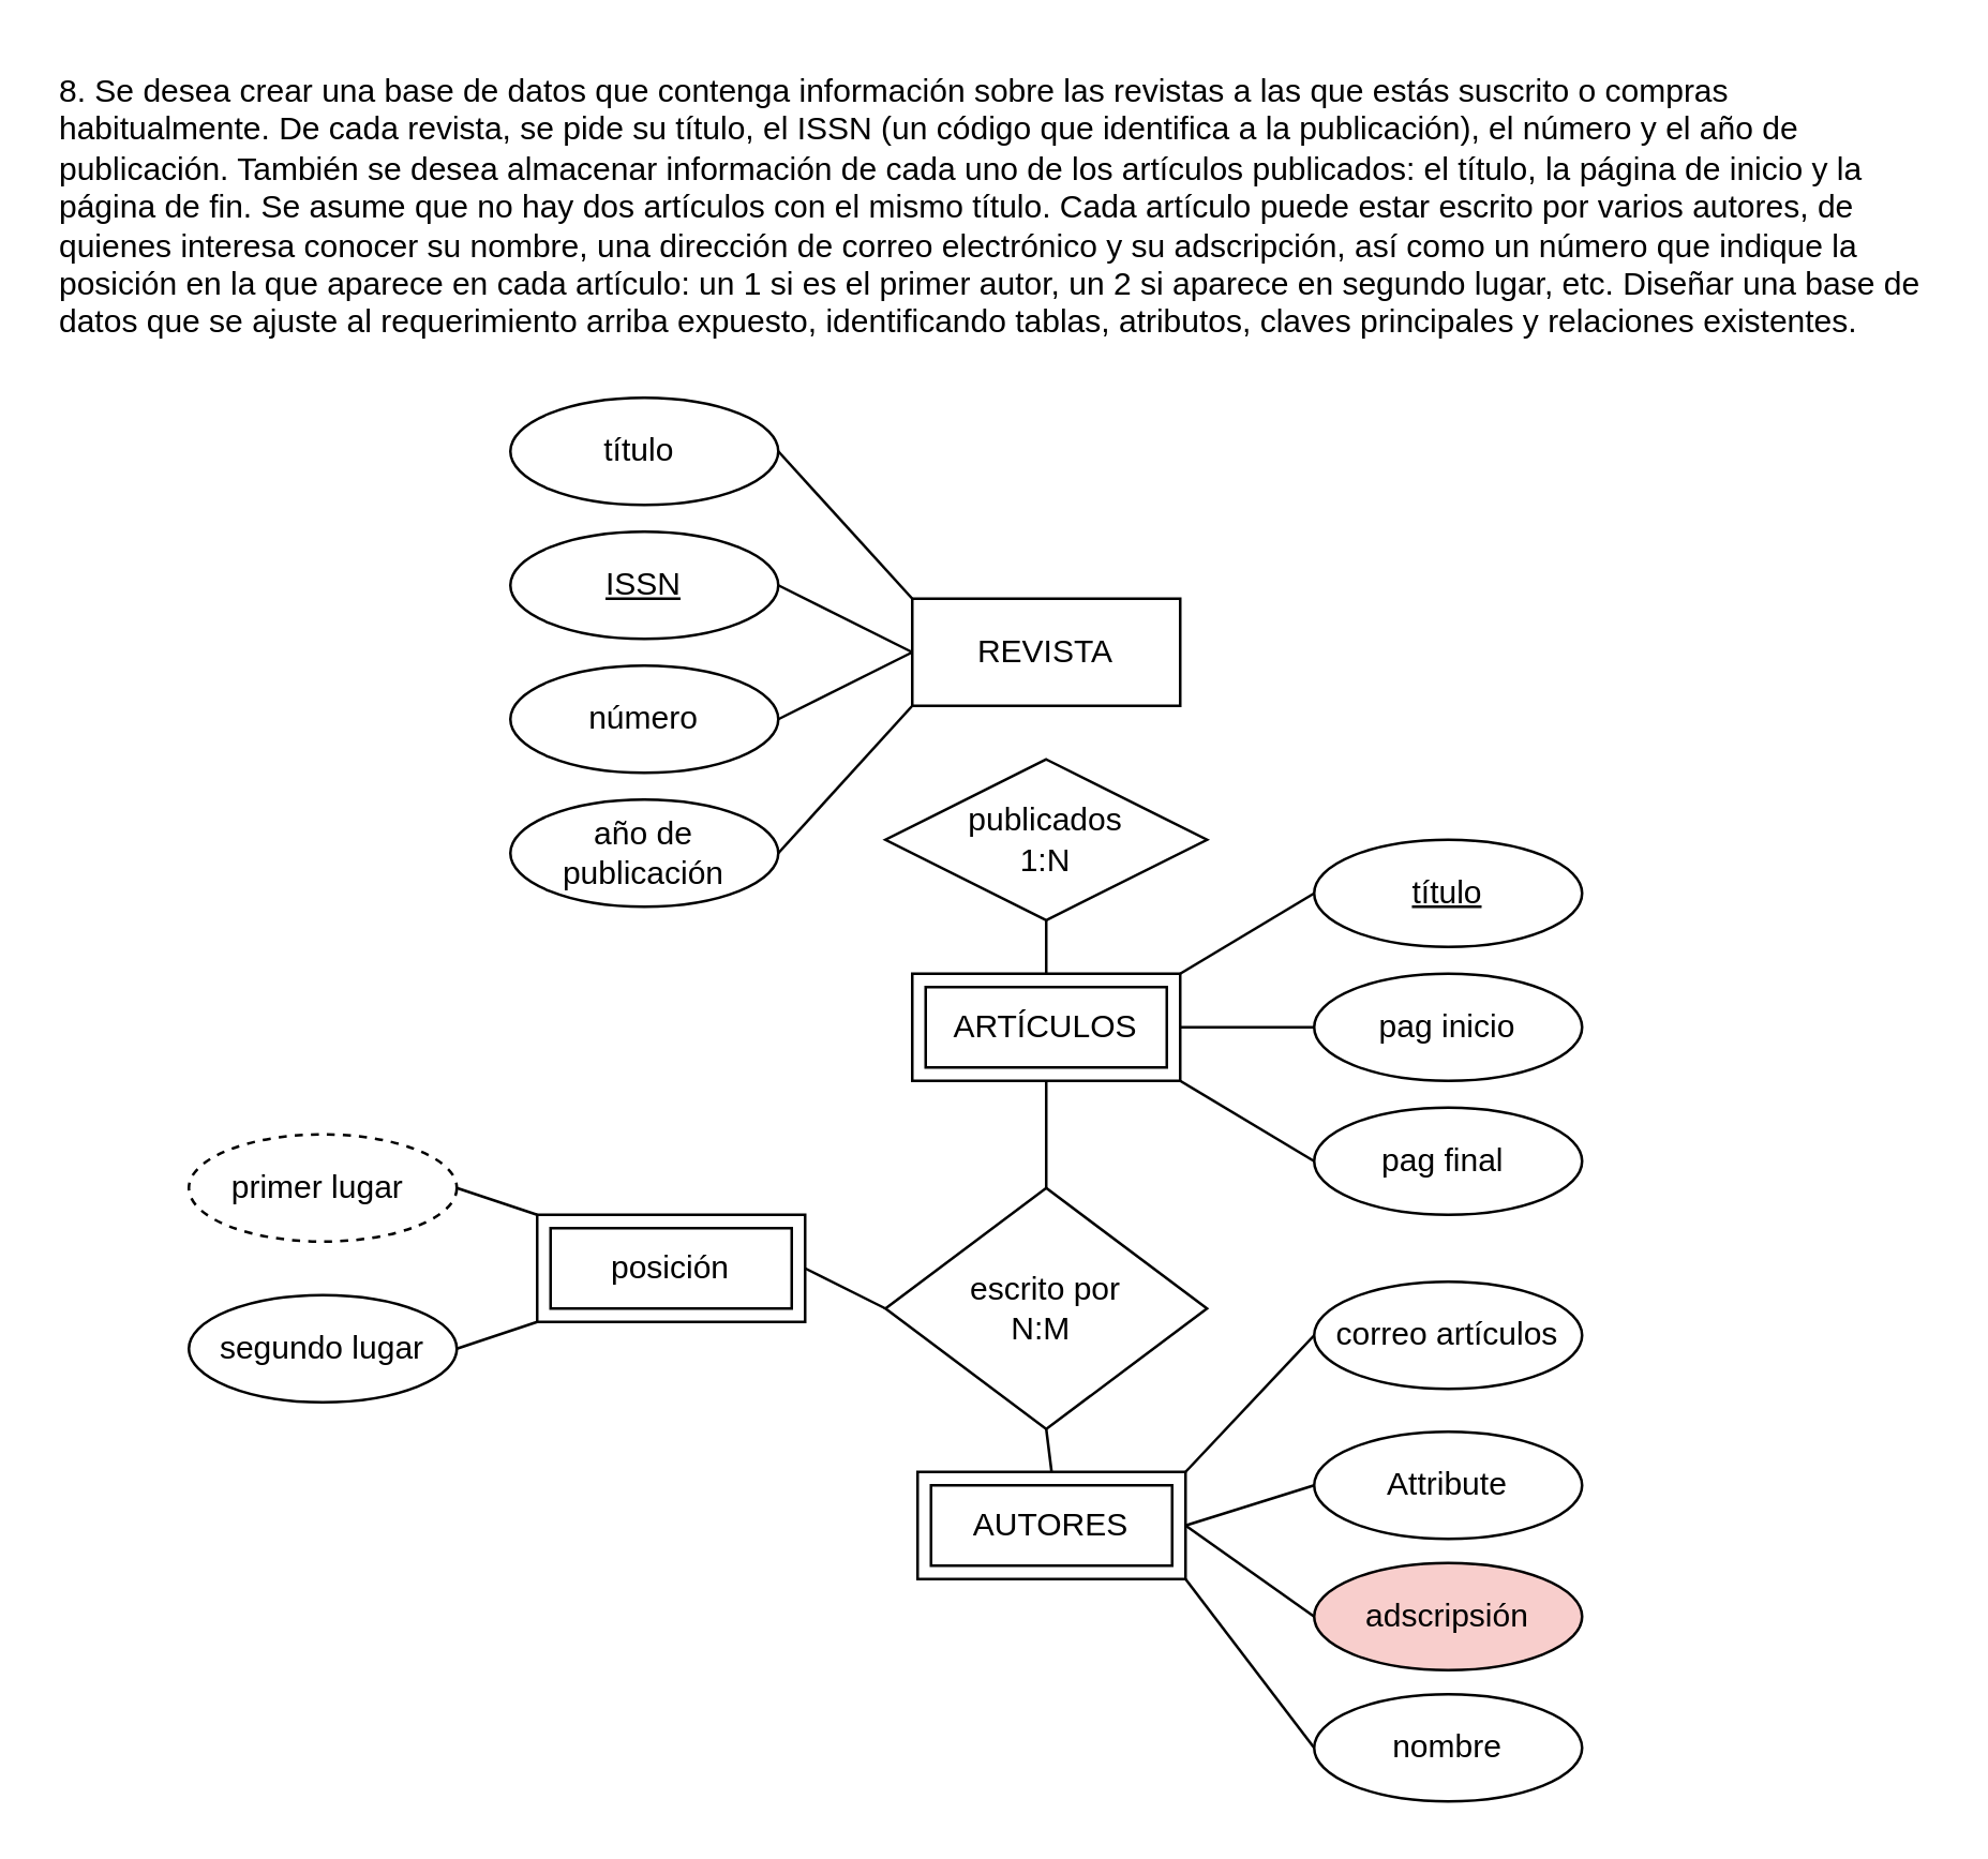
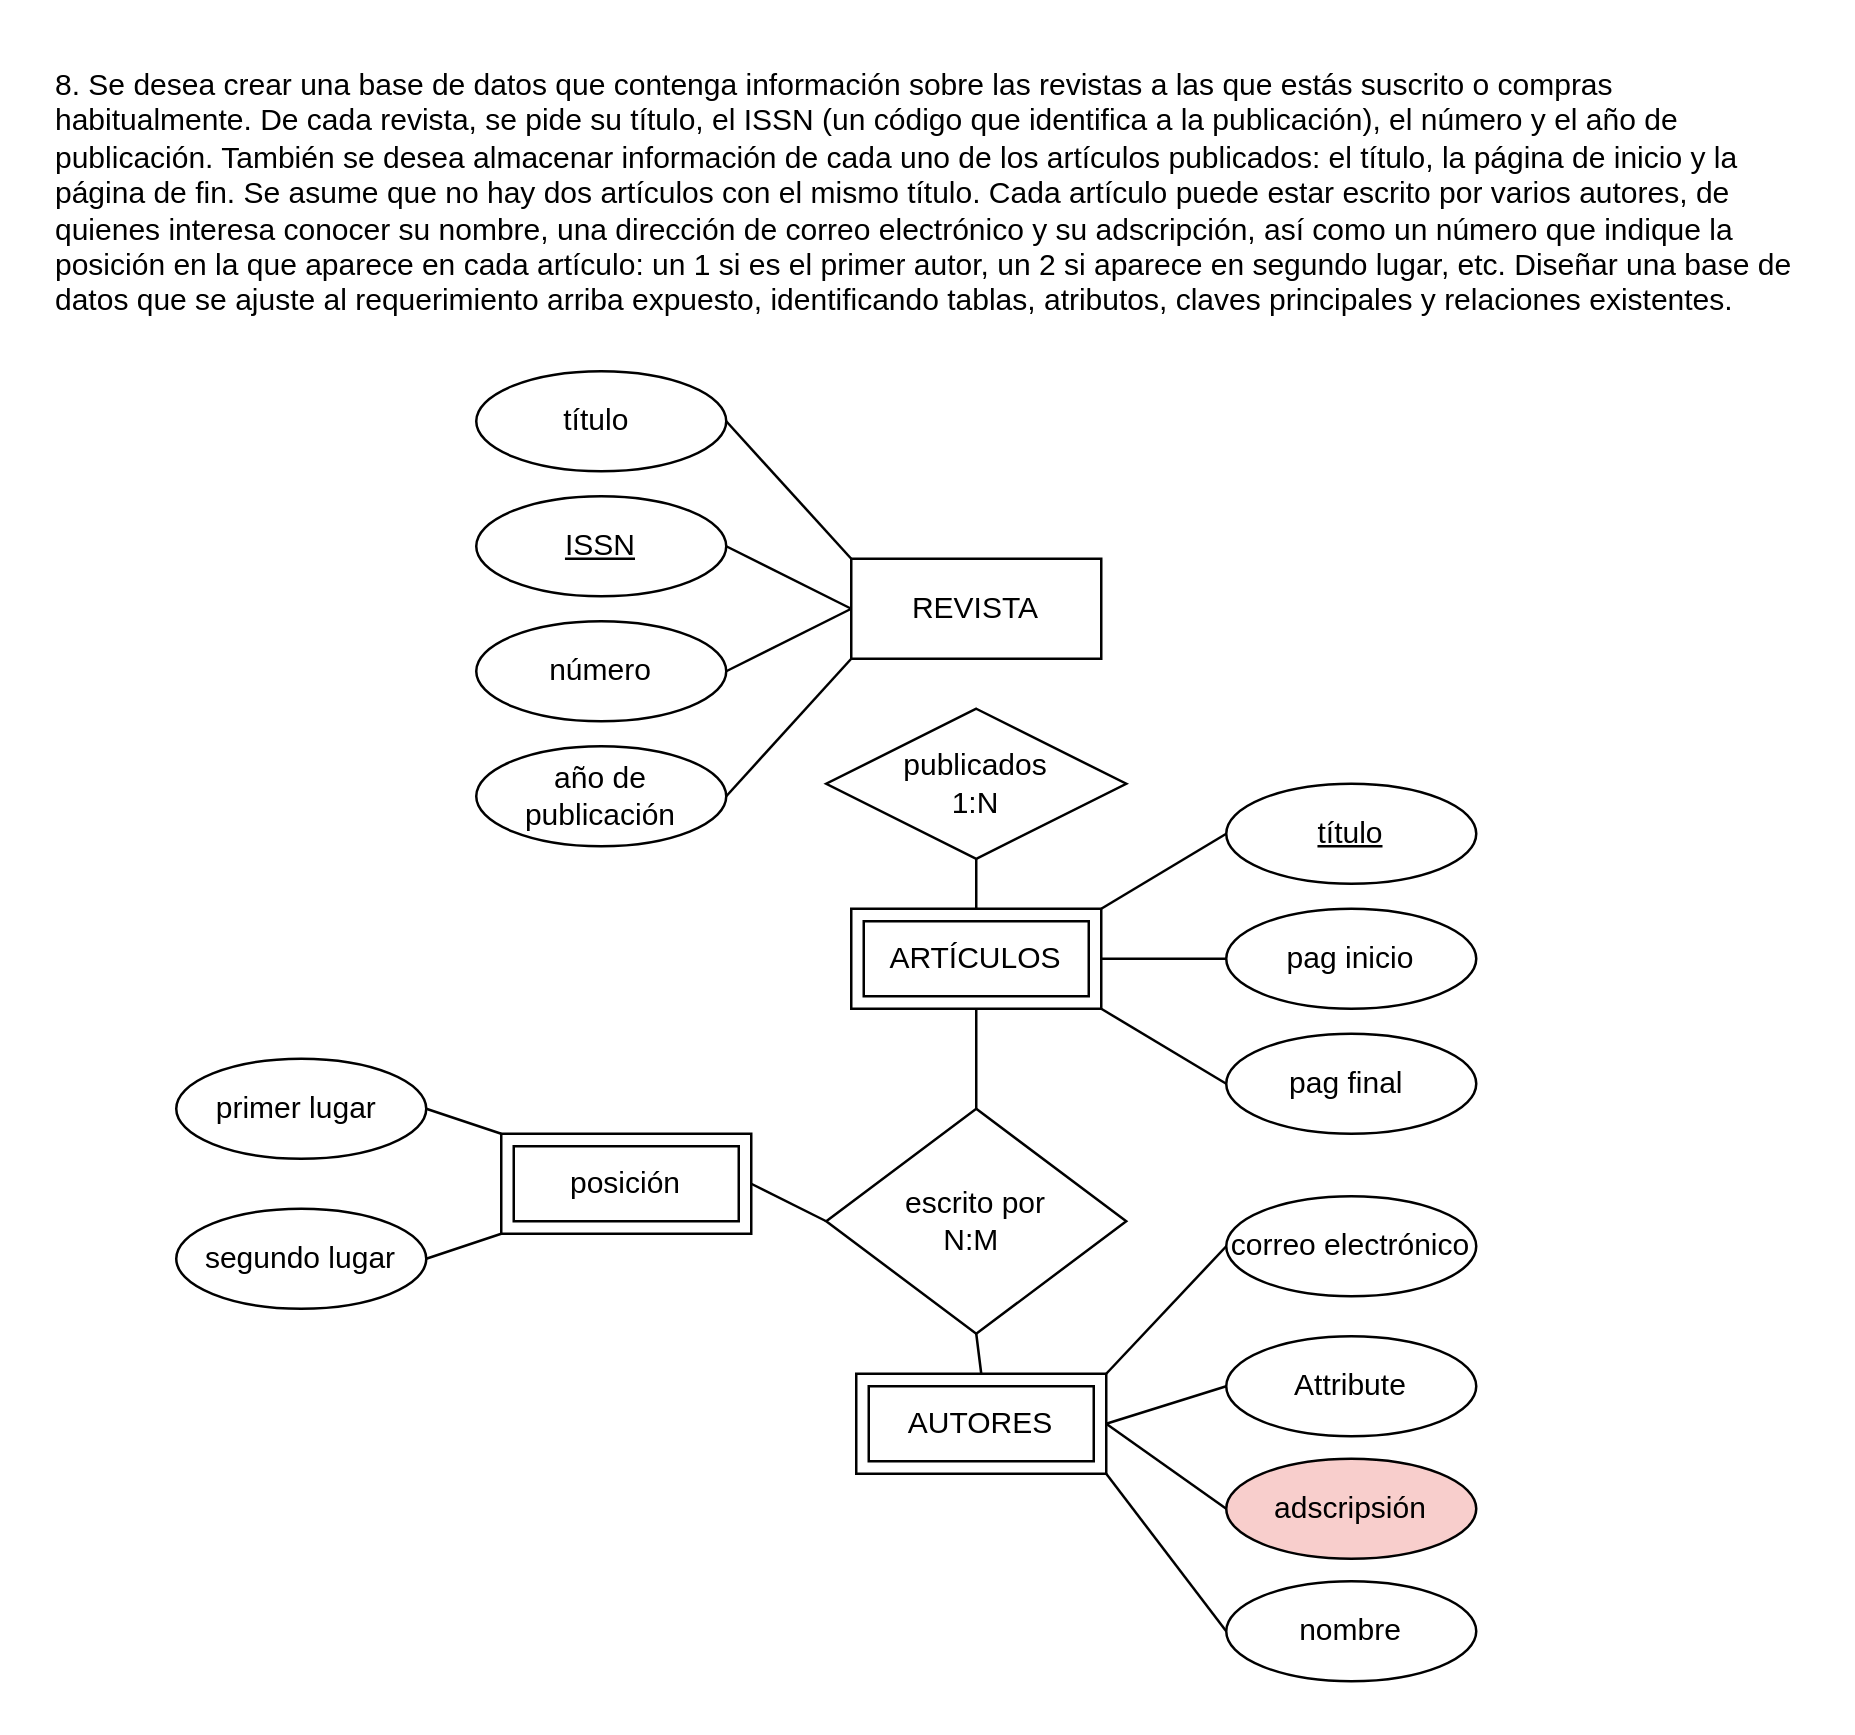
  <mxCell id="0" />
  <mxCell id="1" parent="0" />
  <mxCell id="2" value="8. Se desea crear una base de datos que contenga información sobre las revistas a las que estás suscrito o compras habitualmente. De cada revista, se pide su título, el ISSN (un código que identifica a la publicación), el número y el año de publicación. También se desea almacenar información de cada uno de los artículos publicados: el título, la página de inicio y la página de fin. Se asume que no hay dos artículos con el mismo título. Cada artículo puede estar escrito por varios autores, de quienes interesa conocer su nombre, una dirección de correo electrónico y su adscripción, así como un número que indique la posición en la que aparece en cada artículo: un 1 si es el primer autor, un 2 si aparece en segundo lugar, etc. Diseñar una base de datos que se ajuste al requerimiento arriba expuesto, identificando tablas, atributos, claves principales y relaciones existentes." style="text;whiteSpace=wrap;" vertex="1" parent="1"><mxGeometry x="20" y="20" width="700" height="130" as="geometry" /></mxCell>
  <mxCell id="3" style="edgeStyle=none;html=1;exitX=0;exitY=1;exitDx=0;exitDy=0;entryX=1;entryY=0.5;entryDx=0;entryDy=0;endArrow=none;endFill=0;" edge="1" parent="1" source="7" target="11"><mxGeometry relative="1" as="geometry" /></mxCell>
  <mxCell id="4" style="edgeStyle=none;html=1;exitX=0;exitY=0.5;exitDx=0;exitDy=0;entryX=1;entryY=0.5;entryDx=0;entryDy=0;endArrow=none;endFill=0;" edge="1" parent="1" source="7" target="9"><mxGeometry relative="1" as="geometry" /></mxCell>
  <mxCell id="5" style="edgeStyle=none;html=1;exitX=0;exitY=0.5;exitDx=0;exitDy=0;entryX=1;entryY=0.5;entryDx=0;entryDy=0;endArrow=none;endFill=0;" edge="1" parent="1" source="7" target="10"><mxGeometry relative="1" as="geometry" /></mxCell>
  <mxCell id="6" style="edgeStyle=none;html=1;exitX=0;exitY=0;exitDx=0;exitDy=0;entryX=1;entryY=0.5;entryDx=0;entryDy=0;endArrow=none;endFill=0;" edge="1" parent="1" source="7" target="8"><mxGeometry relative="1" as="geometry" /></mxCell>
  <mxCell id="7" value="REVISTA" style="whiteSpace=wrap;html=1;align=center;" vertex="1" parent="1"><mxGeometry x="340" y="223" width="100" height="40" as="geometry" /></mxCell>
  <mxCell id="8" value="título&amp;nbsp;" style="ellipse;whiteSpace=wrap;html=1;align=center;" vertex="1" parent="1"><mxGeometry x="190" y="148" width="100" height="40" as="geometry" /></mxCell>
  <mxCell id="9" value="ISSN" style="ellipse;whiteSpace=wrap;html=1;align=center;fontStyle=4;" vertex="1" parent="1"><mxGeometry x="190" y="198" width="100" height="40" as="geometry" /></mxCell>
  <mxCell id="10" value="número" style="ellipse;whiteSpace=wrap;html=1;align=center;" vertex="1" parent="1"><mxGeometry x="190" y="248" width="100" height="40" as="geometry" /></mxCell>
  <mxCell id="11" value="año de publicación" style="ellipse;whiteSpace=wrap;html=1;align=center;" vertex="1" parent="1"><mxGeometry x="190" y="298" width="100" height="40" as="geometry" /></mxCell>
  <mxCell id="12" style="edgeStyle=none;html=1;exitX=0.5;exitY=1;exitDx=0;exitDy=0;entryX=0.5;entryY=0;entryDx=0;entryDy=0;endArrow=none;endFill=0;" edge="1" parent="1" source="13" target="26"><mxGeometry relative="1" as="geometry" /></mxCell>
  <mxCell id="13" value="publicados&lt;div&gt;1:N&lt;/div&gt;" style="shape=rhombus;perimeter=rhombusPerimeter;whiteSpace=wrap;html=1;align=center;" vertex="1" parent="1"><mxGeometry x="330" y="283" width="120" height="60" as="geometry" /></mxCell>
  <mxCell id="14" value="pag inicio" style="ellipse;whiteSpace=wrap;html=1;align=center;" vertex="1" parent="1"><mxGeometry x="490" y="363" width="100" height="40" as="geometry" /></mxCell>
  <mxCell id="15" value="pag final&amp;nbsp;" style="ellipse;whiteSpace=wrap;html=1;align=center;" vertex="1" parent="1"><mxGeometry x="490" y="413" width="100" height="40" as="geometry" /></mxCell>
  <mxCell id="16" value="título" style="ellipse;whiteSpace=wrap;html=1;align=center;fontStyle=4;" vertex="1" parent="1"><mxGeometry x="490" y="313" width="100" height="40" as="geometry" /></mxCell>
  <mxCell id="17" style="edgeStyle=none;html=1;exitX=0.5;exitY=1;exitDx=0;exitDy=0;entryX=0.5;entryY=0;entryDx=0;entryDy=0;endArrow=none;endFill=0;" edge="1" parent="1" source="18" target="31"><mxGeometry relative="1" as="geometry" /></mxCell>
  <mxCell id="18" value="escrito por&lt;div&gt;N:M&amp;nbsp;&lt;/div&gt;" style="shape=rhombus;perimeter=rhombusPerimeter;whiteSpace=wrap;html=1;align=center;" vertex="1" parent="1"><mxGeometry x="330" y="443" width="120" height="90" as="geometry" /></mxCell>
  <mxCell id="19" value="Attribute" style="ellipse;whiteSpace=wrap;html=1;align=center;" vertex="1" parent="1"><mxGeometry x="490" y="534" width="100" height="40" as="geometry" /></mxCell>
- <mxCell id="20" value="correo artículos" style="ellipse;whiteSpace=wrap;html=1;align=center;" vertex="1" parent="1"><mxGeometry x="490" y="478" width="100" height="40" as="geometry" /></mxCell>
+ <mxCell id="20" value="correo electrónico" style="ellipse;whiteSpace=wrap;html=1;align=center;" vertex="1" parent="1"><mxGeometry x="490" y="478" width="100" height="40" as="geometry" /></mxCell>
  <mxCell id="21" value="adscripsión" style="ellipse;whiteSpace=wrap;html=1;align=center;fillColor=#f8cecc;" vertex="1" parent="1"><mxGeometry x="490" y="583" width="100" height="40" as="geometry" /></mxCell>
  <mxCell id="22" style="edgeStyle=none;html=1;exitX=1;exitY=0;exitDx=0;exitDy=0;entryX=0;entryY=0.5;entryDx=0;entryDy=0;endArrow=none;endFill=0;" edge="1" parent="1" source="26" target="16"><mxGeometry relative="1" as="geometry" /></mxCell>
  <mxCell id="23" style="edgeStyle=none;html=1;exitX=1;exitY=0.5;exitDx=0;exitDy=0;entryX=0;entryY=0.5;entryDx=0;entryDy=0;endArrow=none;endFill=0;" edge="1" parent="1" source="26" target="14"><mxGeometry relative="1" as="geometry" /></mxCell>
  <mxCell id="24" style="edgeStyle=none;html=1;exitX=1;exitY=1;exitDx=0;exitDy=0;entryX=0;entryY=0.5;entryDx=0;entryDy=0;endArrow=none;endFill=0;" edge="1" parent="1" source="26" target="15"><mxGeometry relative="1" as="geometry" /></mxCell>
  <mxCell id="25" style="edgeStyle=none;html=1;exitX=0.5;exitY=1;exitDx=0;exitDy=0;entryX=0.5;entryY=0;entryDx=0;entryDy=0;endArrow=none;endFill=0;" edge="1" parent="1" source="26" target="18"><mxGeometry relative="1" as="geometry" /></mxCell>
  <mxCell id="26" value="ARTÍCULOS" style="shape=ext;margin=3;double=1;whiteSpace=wrap;html=1;align=center;" vertex="1" parent="1"><mxGeometry x="340" y="363" width="100" height="40" as="geometry" /></mxCell>
  <mxCell id="27" style="edgeStyle=none;html=1;exitX=1;exitY=0;exitDx=0;exitDy=0;entryX=0;entryY=0.5;entryDx=0;entryDy=0;endArrow=none;endFill=0;" edge="1" parent="1" source="31" target="20"><mxGeometry relative="1" as="geometry" /></mxCell>
  <mxCell id="28" style="edgeStyle=none;html=1;exitX=1;exitY=1;exitDx=0;exitDy=0;entryX=0;entryY=0.5;entryDx=0;entryDy=0;endArrow=none;endFill=0;" edge="1" parent="1" source="31" target="32"><mxGeometry relative="1" as="geometry" /></mxCell>
  <mxCell id="29" style="edgeStyle=none;html=1;exitX=1;exitY=0.5;exitDx=0;exitDy=0;entryX=0;entryY=0.5;entryDx=0;entryDy=0;endArrow=none;endFill=0;" edge="1" parent="1" source="31" target="19"><mxGeometry relative="1" as="geometry" /></mxCell>
  <mxCell id="30" style="edgeStyle=none;html=1;exitX=1;exitY=0.5;exitDx=0;exitDy=0;entryX=0;entryY=0.5;entryDx=0;entryDy=0;endArrow=none;endFill=0;" edge="1" parent="1" source="31" target="21"><mxGeometry relative="1" as="geometry" /></mxCell>
  <mxCell id="31" value="AUTORES" style="shape=ext;margin=3;double=1;whiteSpace=wrap;html=1;align=center;" vertex="1" parent="1"><mxGeometry x="342" y="549" width="100" height="40" as="geometry" /></mxCell>
  <mxCell id="32" value="nombre" style="ellipse;whiteSpace=wrap;html=1;align=center;" vertex="1" parent="1"><mxGeometry x="490" y="632" width="100" height="40" as="geometry" /></mxCell>
  <mxCell id="33" style="edgeStyle=none;html=1;exitX=1;exitY=0.5;exitDx=0;exitDy=0;entryX=0;entryY=0.5;entryDx=0;entryDy=0;endArrow=none;endFill=0;" edge="1" parent="1" source="36" target="18"><mxGeometry relative="1" as="geometry" /></mxCell>
  <mxCell id="34" style="edgeStyle=none;html=1;exitX=0;exitY=0;exitDx=0;exitDy=0;entryX=1;entryY=0.5;entryDx=0;entryDy=0;endArrow=none;endFill=0;" edge="1" parent="1" source="36" target="37"><mxGeometry relative="1" as="geometry" /></mxCell>
  <mxCell id="35" style="edgeStyle=none;html=1;exitX=0;exitY=1;exitDx=0;exitDy=0;entryX=1;entryY=0.5;entryDx=0;entryDy=0;endArrow=none;endFill=0;" edge="1" parent="1" source="36" target="38"><mxGeometry relative="1" as="geometry" /></mxCell>
  <mxCell id="36" value="posición" style="shape=ext;margin=3;double=1;whiteSpace=wrap;html=1;align=center;" vertex="1" parent="1"><mxGeometry x="200" y="453" width="100" height="40" as="geometry" /></mxCell>
- <mxCell id="37" value="primer lugar&amp;nbsp;" style="ellipse;whiteSpace=wrap;html=1;align=center;dashed=1;" vertex="1" parent="1"><mxGeometry x="70" y="423" width="100" height="40" as="geometry" /></mxCell>
+ <mxCell id="37" value="primer lugar&amp;nbsp;" style="ellipse;whiteSpace=wrap;html=1;align=center;" vertex="1" parent="1"><mxGeometry x="70" y="423" width="100" height="40" as="geometry" /></mxCell>
  <mxCell id="38" value="segundo lugar" style="ellipse;whiteSpace=wrap;html=1;align=center;" vertex="1" parent="1"><mxGeometry x="70" y="483" width="100" height="40" as="geometry" /></mxCell>
